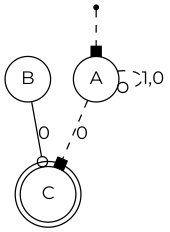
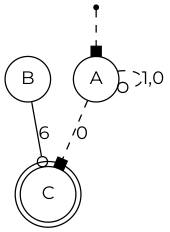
  digraph {
    fontname=Montserrat
    rankdir=TB
    node [fontname=Montserrat shape=circle]
    edge [arrowhead=odot fontname=Montserrat style=dashed]
    A
    C [shape=doublecircle]
    B
    init [shape=point]
    A -> A [label="1,0"]
    A -> C [arrowhead=box label=0]
-   B -> C [label=0 style=solid]
+   B -> C [label=6 style=solid]
    init -> A [arrowhead=box]
  }
